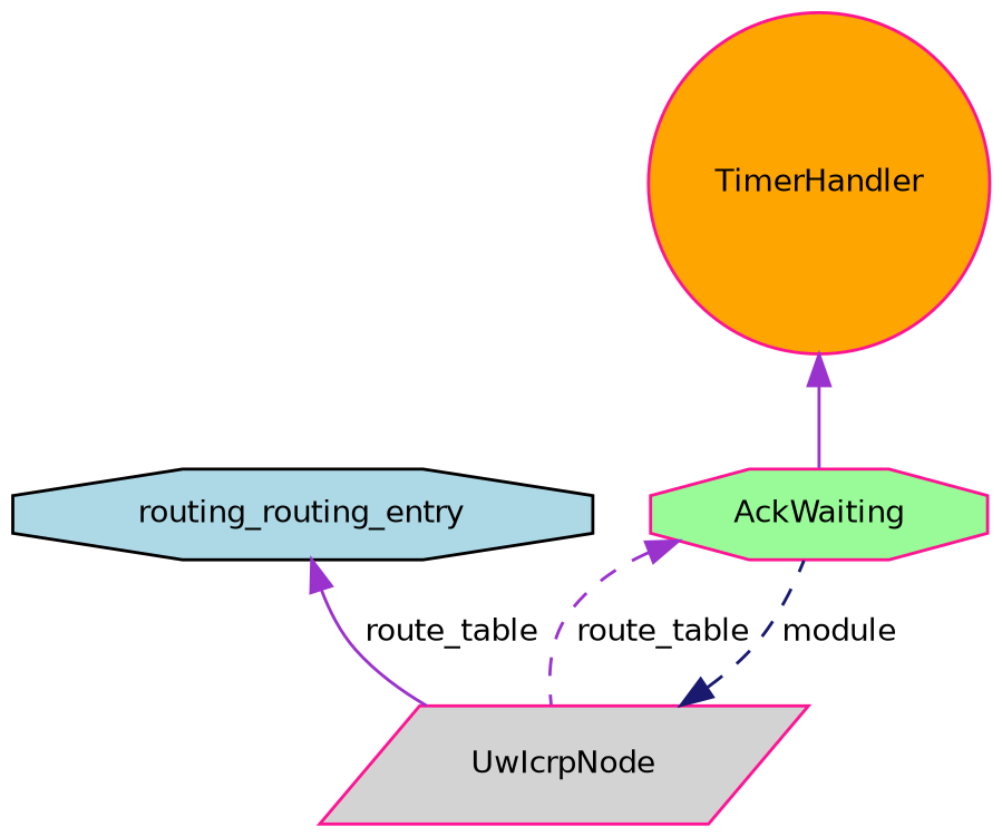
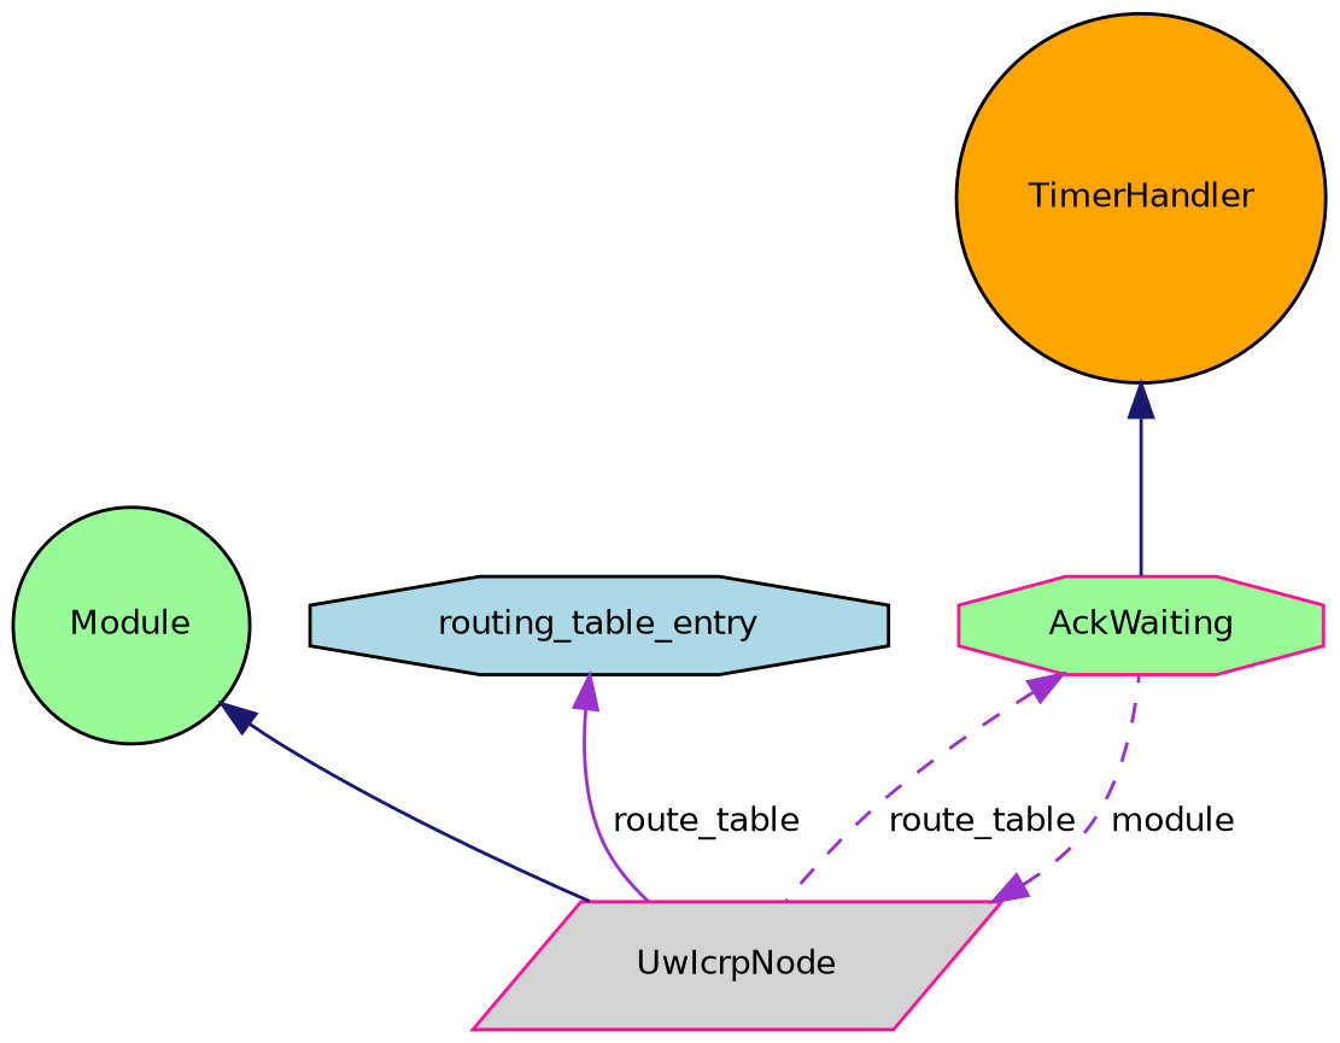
  digraph {
    node [color=deeppink fillcolor=palegreen fontname=Helvetica fontsize=10 shape=octagon style=filled]
    edge [color=darkorchid3 dir=back fontname=Helvetica fontsize=10 labelfontname=Helvetica labelfontsize=10 style=solid]
    n1 [fontcolor=black height=0.2 label=AckWaiting width=0.4]
    n2 [fillcolor=lightgrey height=0.2 label=UwIcrpNode shape=parallelogram width=0.4]
-   n3 [fillcolor=orange height=0.2 label=TimerHandler shape=circle width=0.4]
-   n5 [color=black fillcolor=lightblue height=0.2 label=routing_routing_entry width=0.4]
+   n3 [color=black fillcolor=orange height=0.2 label=TimerHandler shape=circle width=0.4]
+   n4 [color=black height=0.2 label=Module shape=circle width=0.4]
+   n5 [color=black fillcolor=lightblue height=0.2 label=routing_table_entry width=0.4]
    n1 -> n2 [label=" route_table" style=dashed]
-   n2 -> n1 [color=midnightblue label=" module" style=dashed]
-   n3 -> n1
+   n2 -> n1 [label=" module" style=dashed]
+   n3 -> n1 [color=midnightblue]
+   n4 -> n2 [color=midnightblue]
    n5 -> n2 [label=" route_table"]
  }
